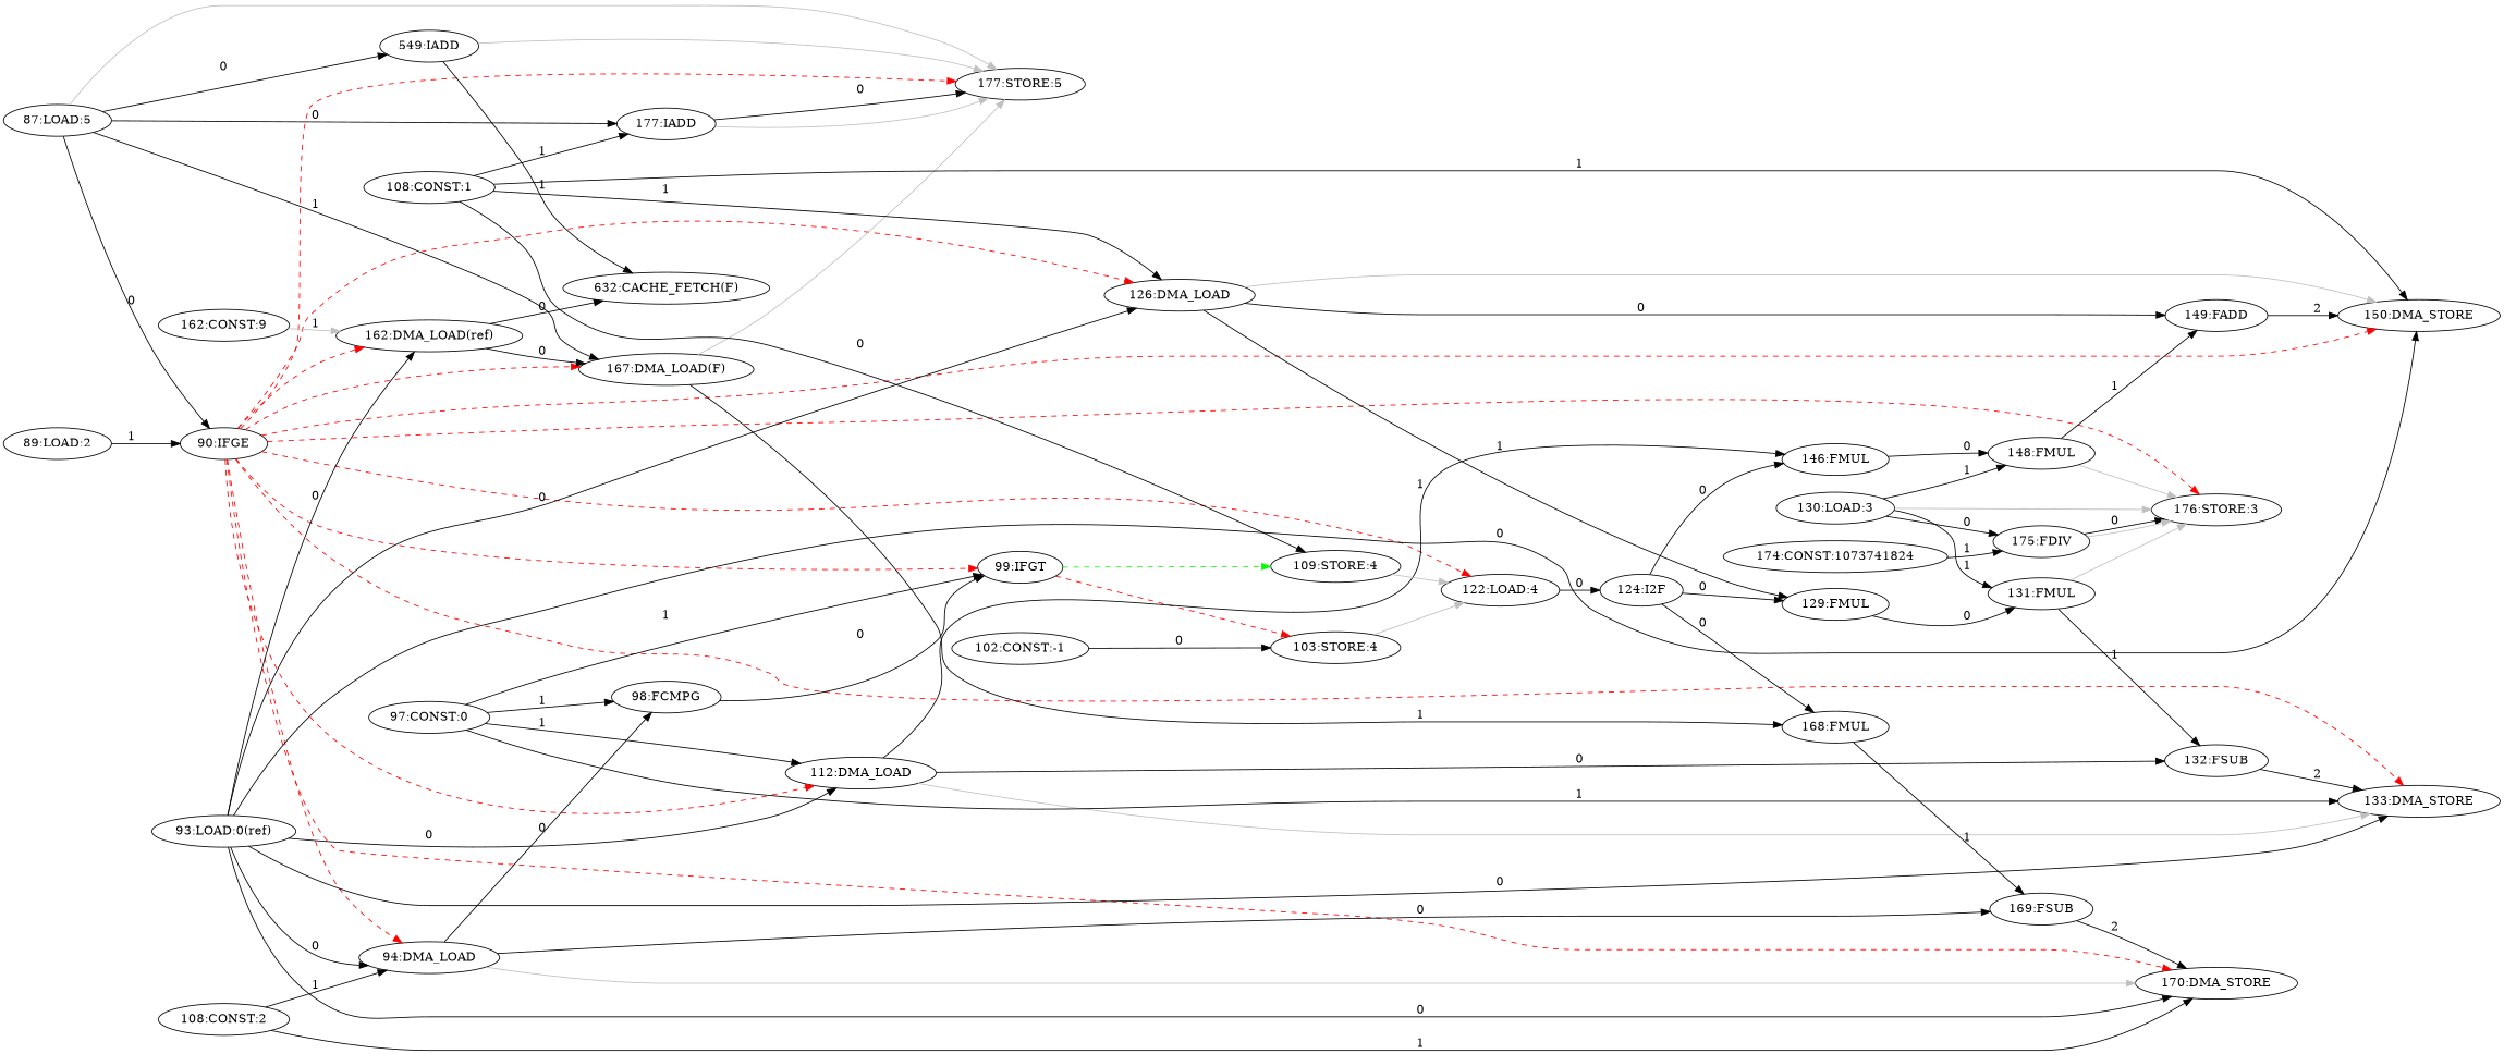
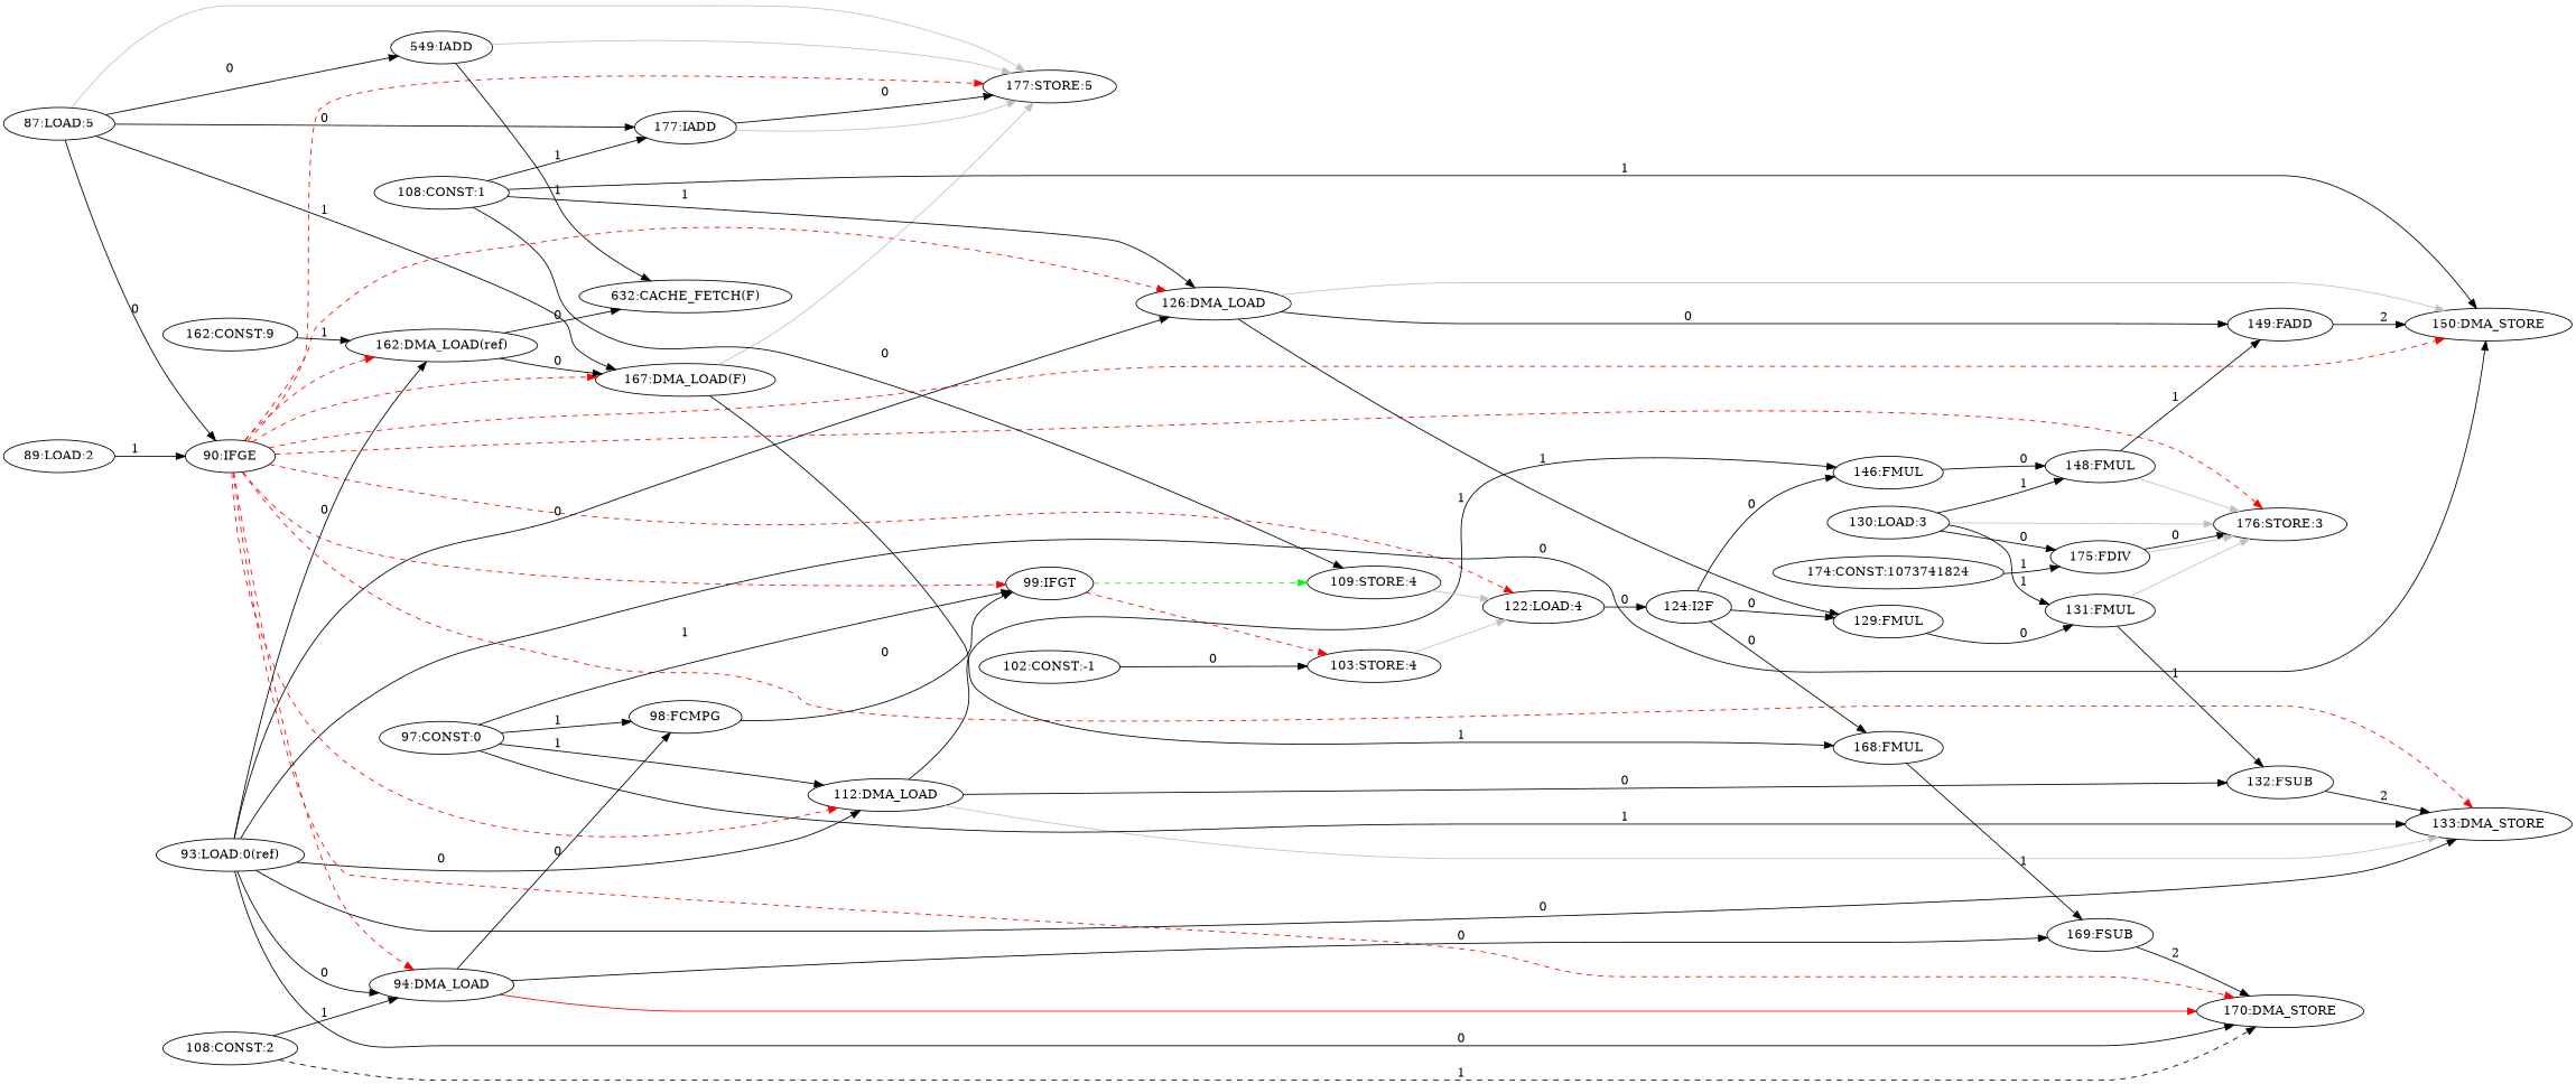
  digraph {
    rankdir=LR
    "177:IADD"
    "177:STORE:5"
    "87:LOAD:5"
    "90:IFGE"
    "167:DMA_LOAD(F)"
    "549:IADD"
    "162:DMA_LOAD(ref)"
    "94:DMA_LOAD"
    "99:IFGT"
    "112:DMA_LOAD"
    "126:DMA_LOAD"
    "133:DMA_STORE"
    "150:DMA_STORE"
    "170:DMA_STORE"
    "176:STORE:3"
    "122:LOAD:4"
    "168:FMUL"
    "632:CACHE_FETCH(F)"
    "98:FCMPG"
    "169:FSUB"
    "109:STORE:4"
    "103:STORE:4"
    "132:FSUB"
    "146:FMUL"
    "149:FADD"
    "129:FMUL"
    "124:I2F"
    "89:LOAD:2"
    "108:CONST:1"
    "93:LOAD:0(ref)"
    "108:CONST:2"
    "97:CONST:0"
    "148:FMUL"
    "131:FMUL"
    "162:CONST:9"
    "175:FDIV"
    "130:LOAD:3"
    "102:CONST:-1"
    "174:CONST:1073741824"
    "177:IADD" -> "177:STORE:5" [label=0]
    "177:IADD" -> "177:STORE:5" [color=gray]
    "87:LOAD:5" -> "177:IADD" [label=0]
    "87:LOAD:5" -> "177:STORE:5" [color=gray]
    "87:LOAD:5" -> "90:IFGE" [label=0]
    "87:LOAD:5" -> "167:DMA_LOAD(F)" [label=1]
    "87:LOAD:5" -> "549:IADD" [label=0]
    "90:IFGE" -> "177:STORE:5" [color=red style=dashed]
    "90:IFGE" -> "167:DMA_LOAD(F)" [color=red style=dashed]
    "90:IFGE" -> "162:DMA_LOAD(ref)" [color=red style=dashed]
    "90:IFGE" -> "94:DMA_LOAD" [color=red style=dashed]
    "90:IFGE" -> "99:IFGT" [color=red style=dashed]
    "90:IFGE" -> "112:DMA_LOAD" [color=red style=dashed]
    "90:IFGE" -> "126:DMA_LOAD" [color=red style=dashed]
    "90:IFGE" -> "133:DMA_STORE" [color=red style=dashed]
    "90:IFGE" -> "150:DMA_STORE" [color=red style=dashed]
    "90:IFGE" -> "170:DMA_STORE" [color=red style=dashed]
    "90:IFGE" -> "176:STORE:3" [color=red style=dashed]
    "90:IFGE" -> "122:LOAD:4" [color=red style=dashed]
    "167:DMA_LOAD(F)" -> "177:STORE:5" [color=gray]
    "167:DMA_LOAD(F)" -> "168:FMUL" [label=1]
    "549:IADD" -> "177:STORE:5" [color=gray]
    "549:IADD" -> "632:CACHE_FETCH(F)" [label=1]
    "162:DMA_LOAD(ref)" -> "167:DMA_LOAD(F)" [label=0]
    "162:DMA_LOAD(ref)" -> "632:CACHE_FETCH(F)" [label=0]
-   "94:DMA_LOAD" -> "170:DMA_STORE" [color=gray]
+   "94:DMA_LOAD" -> "170:DMA_STORE" [color=red]
    "94:DMA_LOAD" -> "98:FCMPG" [label=0]
    "94:DMA_LOAD" -> "169:FSUB" [label=0]
    "99:IFGT" -> "109:STORE:4" [color=green style=dashed]
    "99:IFGT" -> "103:STORE:4" [color=red style=dashed]
    "112:DMA_LOAD" -> "133:DMA_STORE" [color=gray]
    "112:DMA_LOAD" -> "132:FSUB" [label=0]
    "112:DMA_LOAD" -> "146:FMUL" [label=1]
    "126:DMA_LOAD" -> "150:DMA_STORE" [color=gray]
    "126:DMA_LOAD" -> "149:FADD" [label=0]
    "126:DMA_LOAD" -> "129:FMUL" [label=1]
    "122:LOAD:4" -> "124:I2F" [label=0]
    "168:FMUL" -> "169:FSUB" [label=1]
    "98:FCMPG" -> "99:IFGT" [label=0]
    "169:FSUB" -> "170:DMA_STORE" [label=2]
    "109:STORE:4" -> "122:LOAD:4" [color=gray]
    "103:STORE:4" -> "122:LOAD:4" [color=gray]
    "132:FSUB" -> "133:DMA_STORE" [label=2]
    "146:FMUL" -> "148:FMUL" [label=0]
    "149:FADD" -> "150:DMA_STORE" [label=2]
    "129:FMUL" -> "131:FMUL" [label=0]
    "124:I2F" -> "168:FMUL" [label=0]
    "124:I2F" -> "146:FMUL" [label=0]
    "124:I2F" -> "129:FMUL" [label=0]
    "89:LOAD:2" -> "90:IFGE" [label=1]
    "108:CONST:1" -> "177:IADD" [label=1]
    "108:CONST:1" -> "126:DMA_LOAD" [label=1]
    "108:CONST:1" -> "150:DMA_STORE" [label=1]
    "108:CONST:1" -> "109:STORE:4" [label=0]
    "93:LOAD:0(ref)" -> "162:DMA_LOAD(ref)" [label=0]
    "93:LOAD:0(ref)" -> "94:DMA_LOAD" [label=0]
    "93:LOAD:0(ref)" -> "112:DMA_LOAD" [label=0]
    "93:LOAD:0(ref)" -> "126:DMA_LOAD" [label=0]
    "93:LOAD:0(ref)" -> "133:DMA_STORE" [label=0]
    "93:LOAD:0(ref)" -> "150:DMA_STORE" [label=0]
    "93:LOAD:0(ref)" -> "170:DMA_STORE" [label=0]
    "108:CONST:2" -> "94:DMA_LOAD" [label=1]
-   "108:CONST:2" -> "170:DMA_STORE" [label=1]
+   "108:CONST:2" -> "170:DMA_STORE" [label=1 style=dashed]
    "97:CONST:0" -> "99:IFGT" [label=1]
    "97:CONST:0" -> "112:DMA_LOAD" [label=1]
    "97:CONST:0" -> "133:DMA_STORE" [label=1]
    "97:CONST:0" -> "98:FCMPG" [label=1]
    "148:FMUL" -> "176:STORE:3" [color=gray]
    "148:FMUL" -> "149:FADD" [label=1]
    "131:FMUL" -> "176:STORE:3" [color=gray]
    "131:FMUL" -> "132:FSUB" [label=1]
-   "162:CONST:9" -> "162:DMA_LOAD(ref)" [label=1 color=gray]
+   "162:CONST:9" -> "162:DMA_LOAD(ref)" [label=1]
    "175:FDIV" -> "176:STORE:3" [label=0]
    "175:FDIV" -> "176:STORE:3" [color=gray]
    "130:LOAD:3" -> "176:STORE:3" [color=gray]
    "130:LOAD:3" -> "148:FMUL" [label=1]
    "130:LOAD:3" -> "131:FMUL" [label=1]
    "130:LOAD:3" -> "175:FDIV" [label=0]
    "102:CONST:-1" -> "103:STORE:4" [label=0]
    "174:CONST:1073741824" -> "175:FDIV" [label=1]
  }
